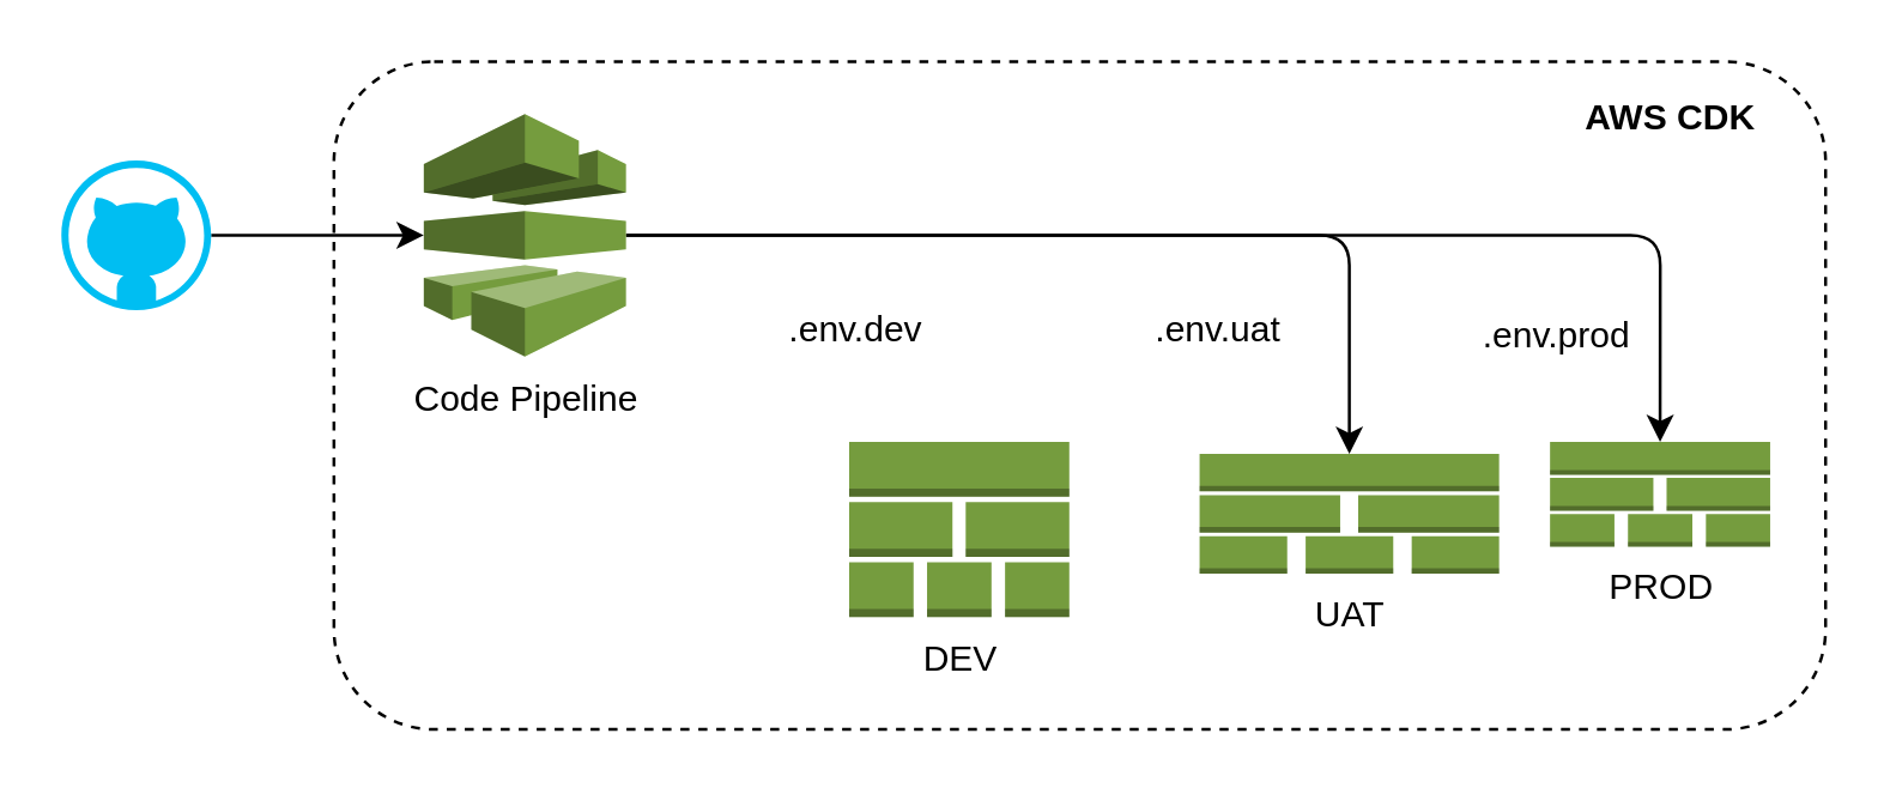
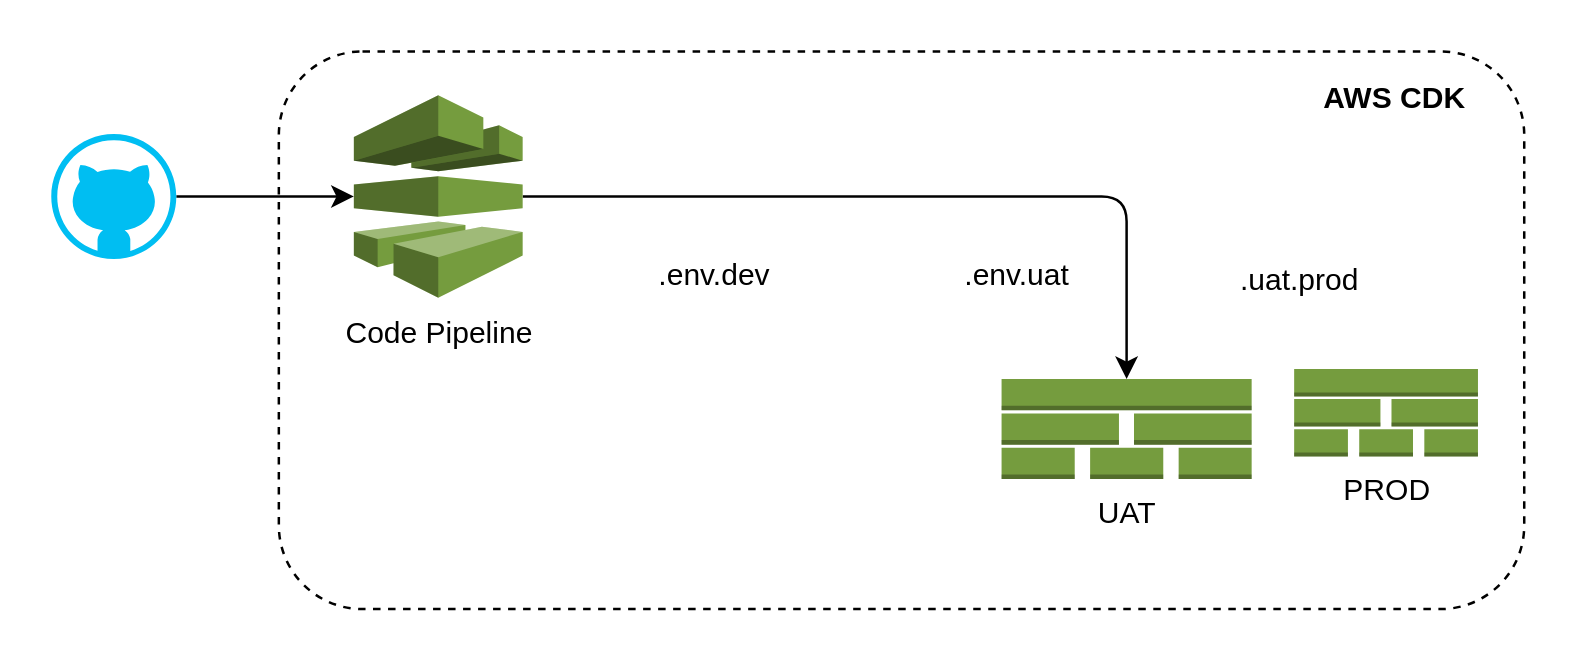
  <mxCell id="0" />
  <mxCell id="1" parent="0" />
  <mxCell id="2" style="edgeStyle=none;html=1;" edge="1" parent="1" source="3" target="7"><mxGeometry relative="1" as="geometry" /></mxCell>
  <mxCell id="3" value="" style="verticalLabelPosition=bottom;html=1;verticalAlign=top;align=center;strokeColor=none;fillColor=#00BEF2;shape=mxgraph.azure.github_code;pointerEvents=1;" vertex="1" parent="1"><mxGeometry x="20" y="53" width="50" height="50" as="geometry" /></mxCell>
- <mxCell id="4" value="DEV" style="outlineConnect=0;dashed=0;verticalLabelPosition=bottom;verticalAlign=top;align=center;html=1;shape=mxgraph.aws3.stack_aws_cloudformation;fillColor=#759C3E;gradientColor=none;" vertex="1" parent="1"><mxGeometry x="283" y="147" width="73.5" height="58.5" as="geometry" /></mxCell>
  <mxCell id="5" style="edgeStyle=orthogonalEdgeStyle;html=1;" edge="1" parent="1" source="7" target="8"><mxGeometry relative="1" as="geometry" /></mxCell>
- <mxCell id="6" style="edgeStyle=orthogonalEdgeStyle;html=1;entryX=0.5;entryY=0;entryDx=0;entryDy=0;entryPerimeter=0;" edge="1" parent="1" source="7" target="9"><mxGeometry relative="1" as="geometry" /></mxCell>
  <mxCell id="7" value="Code Pipeline" style="outlineConnect=0;dashed=0;verticalLabelPosition=bottom;verticalAlign=top;align=center;html=1;shape=mxgraph.aws3.codepipeline;fillColor=#759C3E;gradientColor=none;" vertex="1" parent="1"><mxGeometry x="141" y="37.5" width="67.5" height="81" as="geometry" /></mxCell>
  <mxCell id="8" value="UAT" style="outlineConnect=0;dashed=0;verticalLabelPosition=bottom;verticalAlign=top;align=center;html=1;shape=mxgraph.aws3.stack_aws_cloudformation;fillColor=#759C3E;gradientColor=none;" vertex="1" parent="1"><mxGeometry x="400" y="151" width="100" height="40" as="geometry" /></mxCell>
  <mxCell id="9" value="PROD" style="outlineConnect=0;dashed=0;verticalLabelPosition=bottom;verticalAlign=top;align=center;html=1;shape=mxgraph.aws3.stack_aws_cloudformation;fillColor=#759C3E;gradientColor=none;" vertex="1" parent="1"><mxGeometry x="517" y="147" width="73.5" height="35" as="geometry" /></mxCell>
  <mxCell id="10" value=".env.dev" style="text;html=1;align=center;verticalAlign=middle;resizable=0;points=[];autosize=1;strokeColor=none;fillColor=none;" vertex="1" parent="1"><mxGeometry x="257" y="100.5" width="55" height="18" as="geometry" /></mxCell>
  <mxCell id="11" value=".env.uat" style="text;html=1;align=center;verticalAlign=middle;resizable=0;points=[];autosize=1;strokeColor=none;fillColor=none;" vertex="1" parent="1"><mxGeometry x="380" y="100.5" width="52" height="18" as="geometry" /></mxCell>
- <mxCell id="12" value=".env.prod" style="text;html=1;align=center;verticalAlign=middle;resizable=0;points=[];autosize=1;strokeColor=none;fillColor=none;" vertex="1" parent="1"><mxGeometry x="489" y="103" width="59" height="18" as="geometry" /></mxCell>
+ <mxCell id="12" value=".uat.prod" style="text;html=1;align=center;verticalAlign=middle;resizable=0;points=[];autosize=1;strokeColor=none;fillColor=none;" vertex="1" parent="1"><mxGeometry x="489" y="103" width="59" height="18" as="geometry" /></mxCell>
  <mxCell id="13" value="" style="rounded=1;whiteSpace=wrap;html=1;fillColor=none;dashed=1;" vertex="1" parent="1"><mxGeometry x="111" y="20" width="498" height="223" as="geometry" /></mxCell>
  <mxCell id="14" value="AWS CDK" style="text;html=1;align=center;verticalAlign=middle;resizable=0;points=[];autosize=1;strokeColor=none;fillColor=none;fontStyle=1" vertex="1" parent="1"><mxGeometry x="523.5" y="30" width="67" height="18" as="geometry" /></mxCell>
